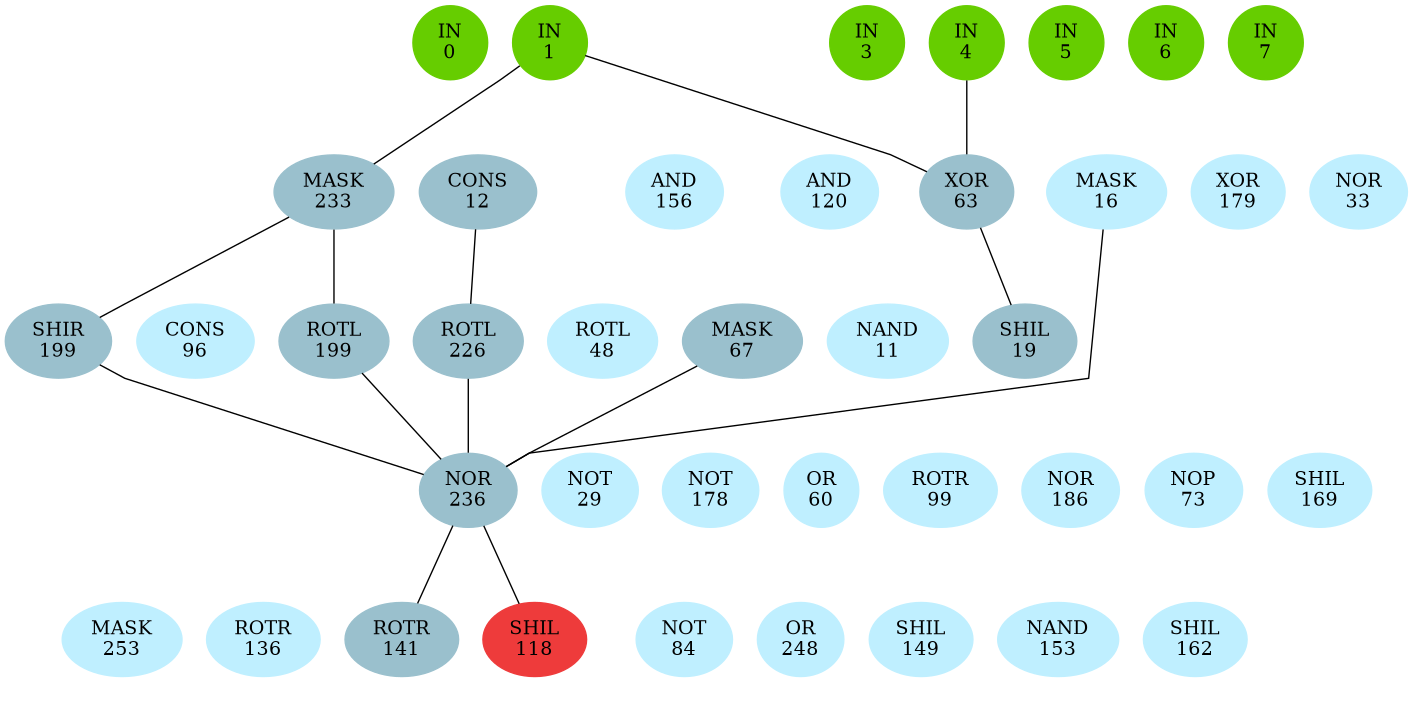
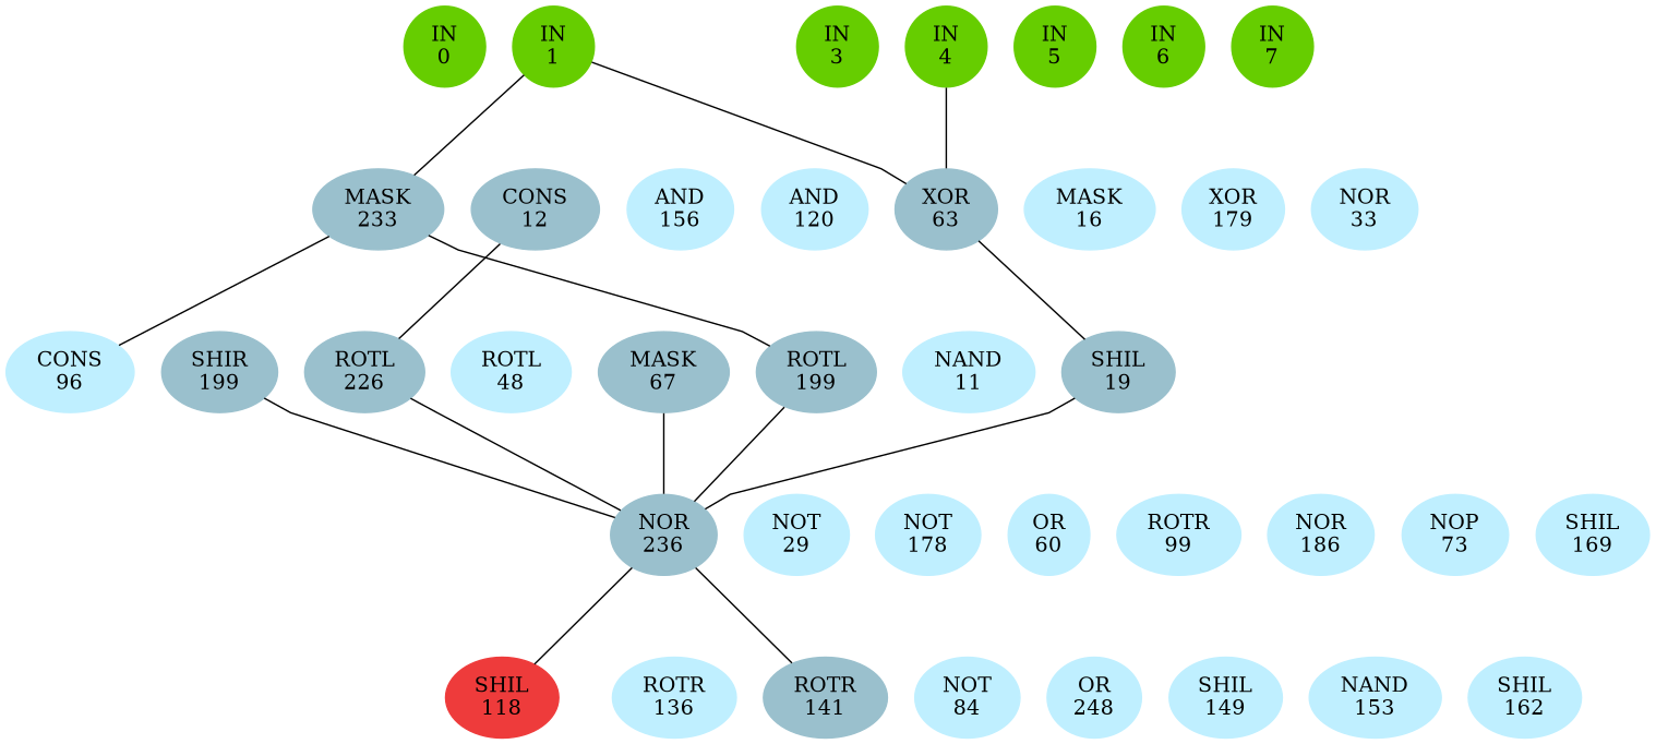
  graph {
    ordering=out
    rankdir=BT
    ranksep=0.75
    splines=polyline
    node [color=lightblue1 style=filled]
    edge [style=invis]
    n1 [color=chartreuse3 label="IN\n0"]
    n2 [color=chartreuse3 label="IN\n1"]
    n3 [color=chartreuse3 label="IN\n3"]
    n4 [color=chartreuse3 label="IN\n4"]
    n5 [color=chartreuse3 label="IN\n5"]
    n6 [color=chartreuse3 label="IN\n6"]
    n7 [color=chartreuse3 label="IN\n7"]
    n8 [color=lightblue3 label="MASK\n233"]
    n9 [color=lightblue3 label="CONS\n12"]
    n10 [label="AND\n156"]
    n11 [label="AND\n120"]
    n12 [color=lightblue3 label="XOR\n63"]
    n13 [label="MASK\n16"]
    n14 [label="XOR\n179"]
    n15 [label="NOR\n33"]
    n16 [label="CONS\n96"]
    n17 [color=lightblue3 label="SHIR\n199"]
    n18 [color=lightblue3 label="ROTL\n226"]
    n19 [label="ROTL\n48"]
    n20 [color=lightblue3 label="MASK\n67"]
    n21 [color=lightblue3 label="ROTL\n199"]
    n22 [label="NAND\n11"]
    n23 [color=lightblue3 label="SHIL\n19"]
    n24 [color=lightblue3 label="NOR\n236"]
    n25 [label="NOT\n29"]
    n26 [label="NOT\n178"]
    n27 [label="OR\n60"]
    n28 [label="ROTR\n99"]
    n29 [label="NOR\n186"]
    n30 [label="NOP\n73"]
    n31 [label="SHIL\n169"]
-   n32 [label="MASK\n253"]
    n33 [label="ROTR\n136"]
    n34 [color=lightblue3 label="ROTR\n141"]
    n35 [label="NOT\n84"]
    n36 [label="OR\n248"]
    n37 [label="SHIL\n149"]
    n38 [label="NAND\n153"]
    n39 [label="SHIL\n162"]
    n40 [color=brown2 label="SHIL\n118"]
    subgraph sub_1 {
      rank=same
      n1
      n2
      n3
      n4
      n5
      n6
      n7
    }
    subgraph sub_2 {
      rank=same
      n8
      n9
      n10
      n11
      n12
      n13
      n14
      n15
    }
    subgraph sub_3 {
      rank=same
      n16
      n17
      n18
      n19
      n20
      n21
      n22
      n23
    }
    subgraph sub_4 {
      rank=same
      n24
      n25
      n26
      n27
      n28
      n29
      n30
      n31
    }
    subgraph sub_5 {
      rank=same
-     n32
      n33
      n34
      n35
      n36
      n37
      n38
      n39
    }
    subgraph sub_6 {
      rank=same
      n40
    }
    n1 -- n2
    n3 -- n4
    n4 -- n5
    n5 -- n6
    n6 -- n7
    n8 -- n2 [style=solid]
    n8 -- n9
    n9 -- n10
    n10 -- n11
    n11 -- n12
    n12 -- n2 [style=solid]
    n12 -- n4 [style=solid]
    n12 -- n13
    n13 -- n14
    n14 -- n15
    n16 -- n17
-   n17 -- n8 [style=solid]
+   n16 -- n8 [style=solid]
    n17 -- n18
    n18 -- n9 [style=solid]
    n18 -- n19
    n19 -- n20
    n20 -- n21
    n21 -- n8 [style=solid]
    n21 -- n22
    n22 -- n23
    n23 -- n12 [style=solid]
    n24 -- n17 [style=solid]
    n24 -- n18 [style=solid]
    n24 -- n20 [style=solid]
    n24 -- n21 [style=solid]
-   n24 -- n13 [style=solid]
+   n24 -- n23 [style=solid]
    n24 -- n25
    n25 -- n26
    n26 -- n27
    n27 -- n28
    n28 -- n29
    n29 -- n30
    n30 -- n31
-   n32 -- n33
    n33 -- n34
    n34 -- n24 [style=solid]
    n34 -- n35
    n35 -- n36
    n36 -- n37
    n37 -- n38
    n38 -- n39
    n40 -- n24 [style=solid]
    n40 -- n40
  }
